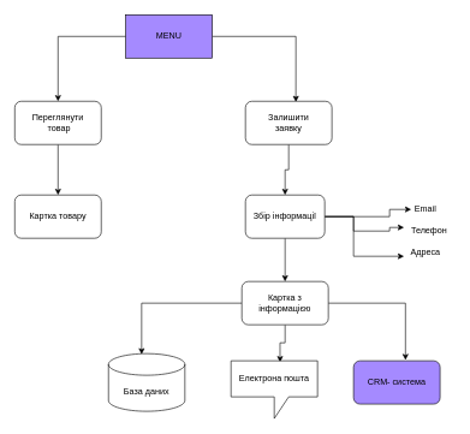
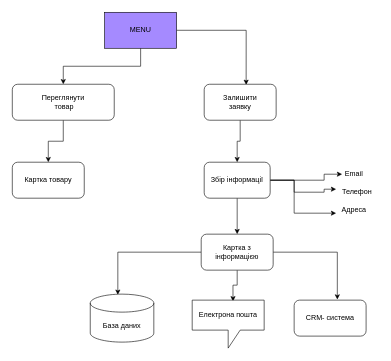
  <mxCell id="0" />
  <mxCell id="1" parent="0" />
  <mxCell id="2" style="edgeStyle=orthogonalEdgeStyle;rounded=0;orthogonalLoop=1;jettySize=auto;html=1;" parent="1" source="4" target="6" edge="1"><mxGeometry relative="1" as="geometry" /></mxCell>
  <mxCell id="3" style="edgeStyle=orthogonalEdgeStyle;rounded=0;orthogonalLoop=1;jettySize=auto;html=1;exitX=1;exitY=0.5;exitDx=0;exitDy=0;entryX=0.583;entryY=0.017;entryDx=0;entryDy=0;entryPerimeter=0;" parent="1" source="4" target="8" edge="1"><mxGeometry relative="1" as="geometry"><mxPoint x="410" y="50" as="targetPoint" /></mxGeometry></mxCell>
  <mxCell id="4" value="MENU" style="rounded=0;whiteSpace=wrap;html=1;fillColor=#A58AFF;" parent="1" vertex="1"><mxGeometry x="174" y="20" width="120" height="60" as="geometry" /></mxCell>
  <mxCell id="5" style="edgeStyle=orthogonalEdgeStyle;rounded=0;orthogonalLoop=1;jettySize=auto;html=1;exitX=0.5;exitY=1;exitDx=0;exitDy=0;" parent="1" source="6" target="9" edge="1"><mxGeometry relative="1" as="geometry" /></mxCell>
- <mxCell id="6" value="Переглянути&lt;br&gt;&amp;nbsp;товар" style="rounded=1;whiteSpace=wrap;html=1;" parent="1" vertex="1"><mxGeometry x="20" y="140" width="120" height="60" as="geometry" /></mxCell>
+ <mxCell id="6" value="Переглянути&lt;br&gt;&amp;nbsp;товар" style="rounded=1;whiteSpace=wrap;html=1;" parent="1" vertex="1"><mxGeometry x="20" y="140" width="170" height="60" as="geometry" /></mxCell>
  <mxCell id="7" style="edgeStyle=orthogonalEdgeStyle;rounded=0;orthogonalLoop=1;jettySize=auto;html=1;exitX=0.5;exitY=1;exitDx=0;exitDy=0;" parent="1" source="8" target="14" edge="1"><mxGeometry relative="1" as="geometry" /></mxCell>
  <mxCell id="8" value="Залишити&lt;br&gt;заявку" style="rounded=1;whiteSpace=wrap;html=1;" parent="1" vertex="1"><mxGeometry x="340" y="140" width="120" height="60" as="geometry" /></mxCell>
  <mxCell id="9" value="Картка товару" style="rounded=1;whiteSpace=wrap;html=1;" parent="1" vertex="1"><mxGeometry x="20" y="270" width="120" height="60" as="geometry" /></mxCell>
  <mxCell id="10" style="edgeStyle=orthogonalEdgeStyle;rounded=0;orthogonalLoop=1;jettySize=auto;html=1;exitX=1;exitY=0.5;exitDx=0;exitDy=0;entryX=0;entryY=0.5;entryDx=0;entryDy=0;" parent="1" source="14" target="15" edge="1"><mxGeometry relative="1" as="geometry"><Array as="points"><mxPoint x="540" y="300" /></Array></mxGeometry></mxCell>
  <mxCell id="11" style="edgeStyle=orthogonalEdgeStyle;rounded=0;orthogonalLoop=1;jettySize=auto;html=1;entryX=0;entryY=0.25;entryDx=0;entryDy=0;" parent="1" source="14" target="16" edge="1"><mxGeometry relative="1" as="geometry"><Array as="points"><mxPoint x="490" y="300" /><mxPoint x="490" y="320" /><mxPoint x="540" y="320" /></Array></mxGeometry></mxCell>
  <mxCell id="12" style="edgeStyle=orthogonalEdgeStyle;rounded=0;orthogonalLoop=1;jettySize=auto;html=1;entryX=0;entryY=0.75;entryDx=0;entryDy=0;" parent="1" source="14" target="17" edge="1"><mxGeometry relative="1" as="geometry"><mxPoint x="500" y="360" as="targetPoint" /><Array as="points"><mxPoint x="490" y="300" /><mxPoint x="490" y="355" /></Array></mxGeometry></mxCell>
  <mxCell id="13" style="edgeStyle=orthogonalEdgeStyle;rounded=0;orthogonalLoop=1;jettySize=auto;html=1;entryX=0.5;entryY=0;entryDx=0;entryDy=0;" parent="1" source="14" target="21" edge="1"><mxGeometry relative="1" as="geometry" /></mxCell>
  <mxCell id="14" value="Збір інформації" style="rounded=1;whiteSpace=wrap;html=1;" parent="1" vertex="1"><mxGeometry x="340" y="270" width="110" height="60" as="geometry" /></mxCell>
  <mxCell id="15" value="Email" style="text;html=1;strokeColor=none;fillColor=none;align=center;verticalAlign=middle;whiteSpace=wrap;rounded=0;" parent="1" vertex="1"><mxGeometry x="570" y="280" width="40" height="20" as="geometry" /></mxCell>
  <mxCell id="16" value="Телефон" style="text;html=1;strokeColor=none;fillColor=none;align=center;verticalAlign=middle;whiteSpace=wrap;rounded=0;" parent="1" vertex="1"><mxGeometry x="560" y="310" width="70" height="20" as="geometry" /></mxCell>
  <mxCell id="17" value="Адреса" style="text;html=1;strokeColor=none;fillColor=none;align=center;verticalAlign=middle;whiteSpace=wrap;rounded=0;" parent="1" vertex="1"><mxGeometry x="560" y="340" width="60" height="20" as="geometry" /></mxCell>
  <mxCell id="18" style="edgeStyle=orthogonalEdgeStyle;rounded=0;orthogonalLoop=1;jettySize=auto;html=1;entryX=0.434;entryY=0.013;entryDx=0;entryDy=0;entryPerimeter=0;" parent="1" source="21" target="22" edge="1"><mxGeometry relative="1" as="geometry" /></mxCell>
  <mxCell id="19" style="edgeStyle=orthogonalEdgeStyle;rounded=0;orthogonalLoop=1;jettySize=auto;html=1;entryX=0.567;entryY=0.025;entryDx=0;entryDy=0;entryPerimeter=0;" parent="1" source="21" target="23" edge="1"><mxGeometry relative="1" as="geometry" /></mxCell>
  <mxCell id="20" style="edgeStyle=orthogonalEdgeStyle;rounded=0;orthogonalLoop=1;jettySize=auto;html=1;entryX=0.6;entryY=-0.017;entryDx=0;entryDy=0;entryPerimeter=0;" parent="1" source="21" target="24" edge="1"><mxGeometry relative="1" as="geometry"><mxPoint x="560" y="420" as="targetPoint" /></mxGeometry></mxCell>
  <mxCell id="21" value="Картка з &lt;br&gt;інформацією" style="rounded=1;whiteSpace=wrap;html=1;" parent="1" vertex="1"><mxGeometry x="335" y="390" width="120" height="60" as="geometry" /></mxCell>
  <mxCell id="22" value="База даних" style="shape=cylinder3;whiteSpace=wrap;html=1;boundedLbl=1;backgroundOutline=1;size=15;" parent="1" vertex="1"><mxGeometry x="150" y="490" width="106" height="80" as="geometry" /></mxCell>
  <mxCell id="23" value="Електрона пошта" style="shape=callout;whiteSpace=wrap;html=1;perimeter=calloutPerimeter;" parent="1" vertex="1"><mxGeometry x="320" y="500" width="120" height="80" as="geometry" /></mxCell>
- <mxCell id="24" value="CRM- система" style="rounded=1;whiteSpace=wrap;html=1;fillColor=#a58aff;" parent="1" vertex="1"><mxGeometry x="490" y="500" width="120" height="60" as="geometry" /></mxCell>
+ <mxCell id="24" value="CRM- система" style="rounded=1;whiteSpace=wrap;html=1;" parent="1" vertex="1"><mxGeometry x="490" y="500" width="120" height="60" as="geometry" /></mxCell>
